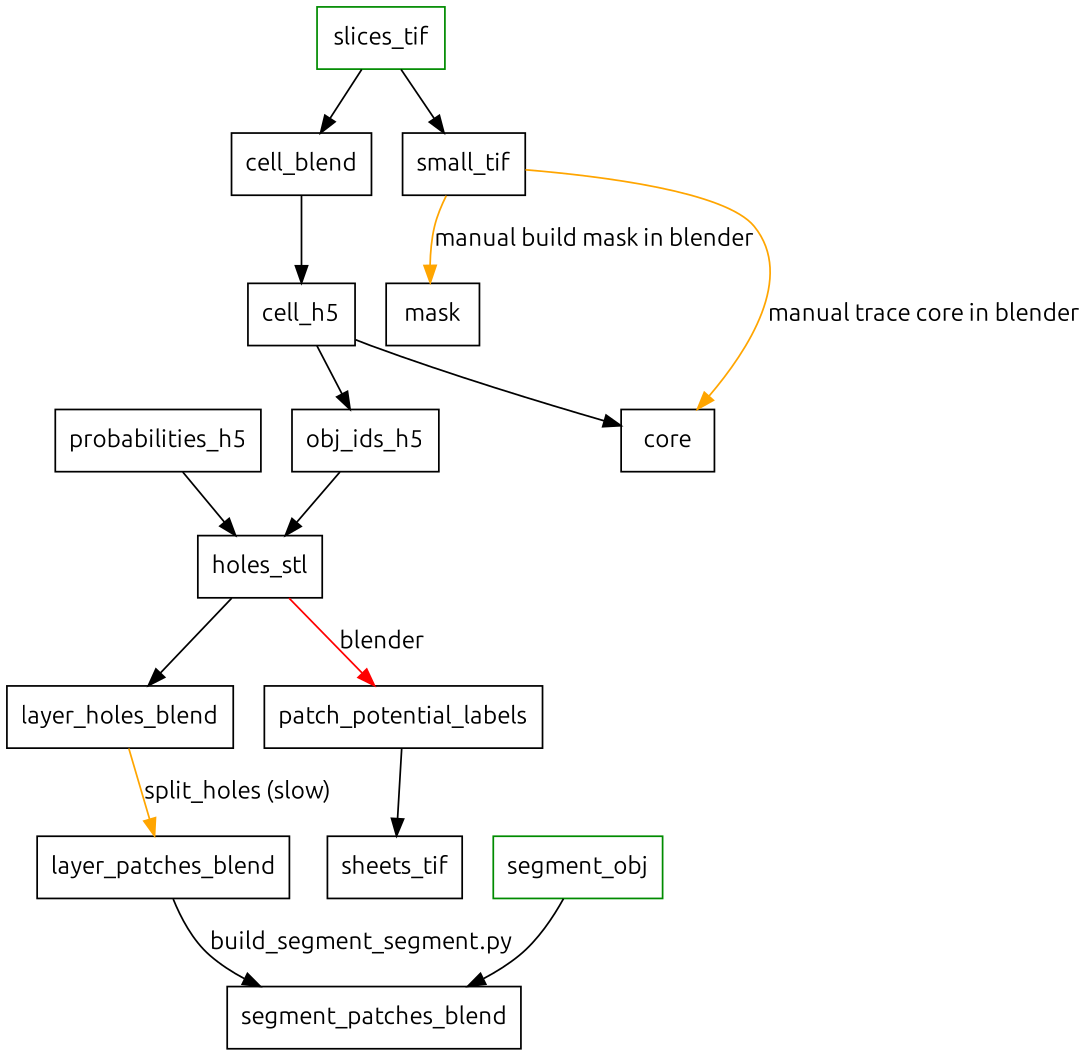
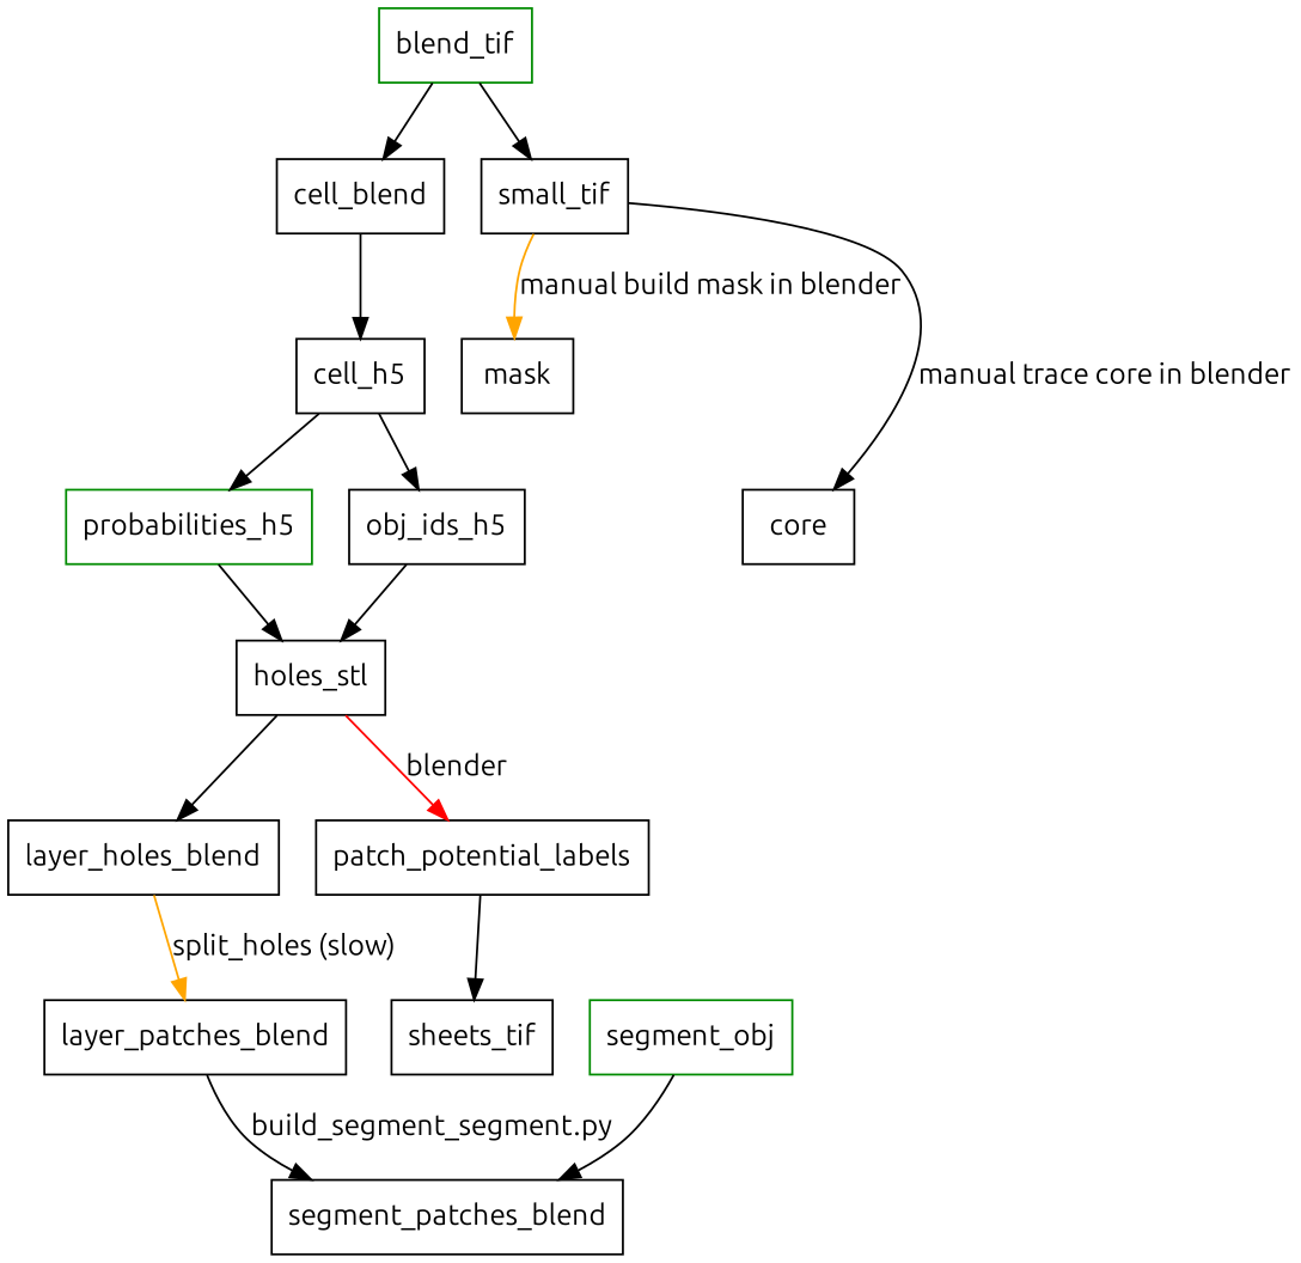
  digraph {
    fontname=Ubuntu
    node [fontname=Ubuntu shape=rectangle]
    edge [fontname=Ubuntu]
-   slices_tif [color=green4]
+   slices_tif [color=green4 label=blend_tif]
    n2 [label=cell_blend]
    small_tif
    cell_h5
    core
    mask
    segment_obj [color=green4]
    segment_patches_blend
-   probabilities_h5
+   probabilities_h5 [color=green4]
    obj_ids_h5
    holes_stl
    layer_holes_blend
    patch_potential_labels
    layer_patches_blend
    n15 [label=sheets_tif]
    slices_tif -> n2
    slices_tif -> small_tif
    n2 -> cell_h5
-   small_tif -> core [color=orange label="manual trace core in blender"]
+   small_tif -> core [color=black label="manual trace core in blender"]
    small_tif -> mask [color=orange label="manual build mask in blender"]
-   cell_h5 -> core
+   cell_h5 -> probabilities_h5
    cell_h5 -> obj_ids_h5
    segment_obj -> segment_patches_blend
    probabilities_h5 -> holes_stl
    obj_ids_h5 -> holes_stl
    holes_stl -> layer_holes_blend
    holes_stl -> patch_potential_labels [color=red label=blender]
    layer_holes_blend -> layer_patches_blend [color=orange label="split_holes (slow)"]
    patch_potential_labels -> n15
    layer_patches_blend -> segment_patches_blend [label="build_segment_segment.py"]
  }
